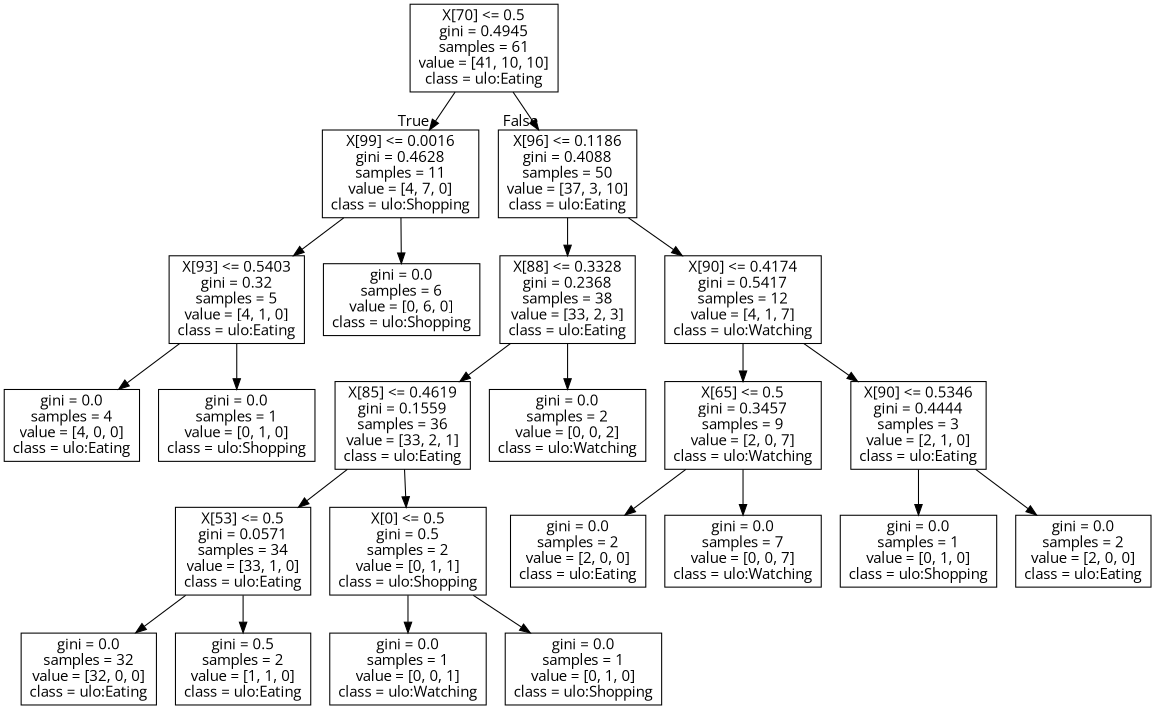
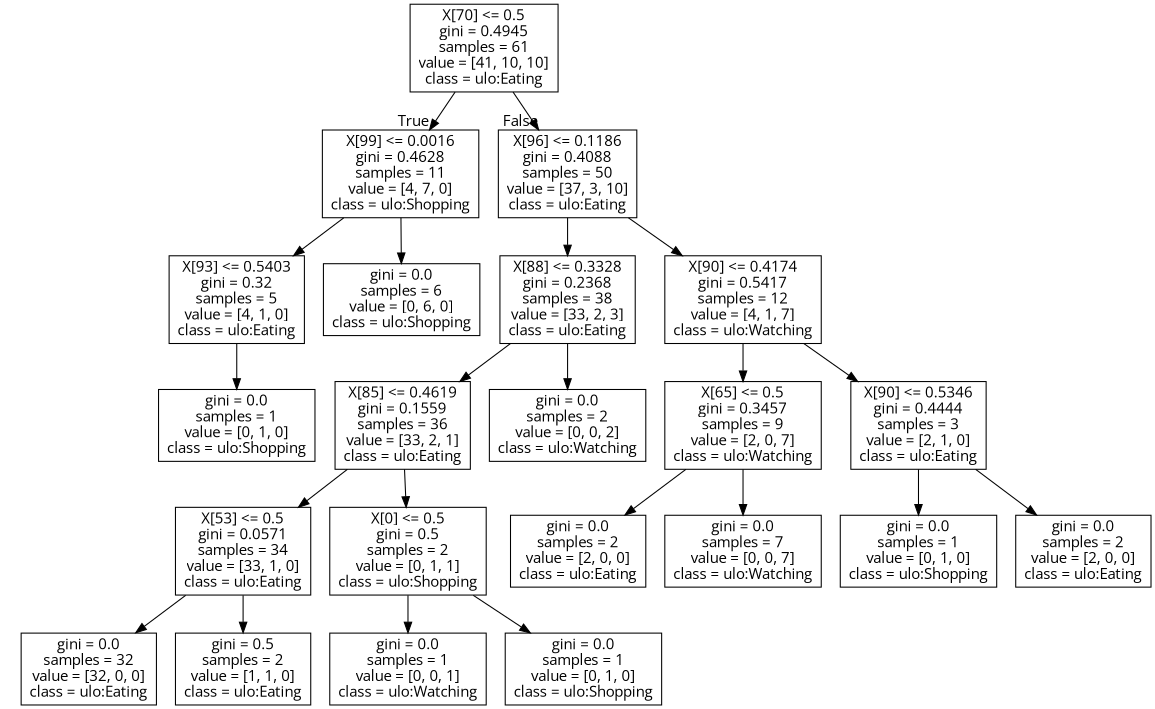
  digraph {
    fontname="Open Sans"
    node [shape=box fontname="Open Sans"]
    edge [fontname="Open Sans"]
    n1 [label="X[70] <= 0.5\ngini = 0.4945\nsamples = 61\nvalue = [41, 10, 10]\nclass = ulo:Eating"]
    n2 [label="X[99] <= 0.0016\ngini = 0.4628\nsamples = 11\nvalue = [4, 7, 0]\nclass = ulo:Shopping"]
    n3 [label="X[96] <= 0.1186\ngini = 0.4088\nsamples = 50\nvalue = [37, 3, 10]\nclass = ulo:Eating"]
    n4 [label="X[93] <= 0.5403\ngini = 0.32\nsamples = 5\nvalue = [4, 1, 0]\nclass = ulo:Eating"]
    n5 [label="gini = 0.0\nsamples = 6\nvalue = [0, 6, 0]\nclass = ulo:Shopping"]
-   n6 [label="gini = 0.0\nsamples = 4\nvalue = [4, 0, 0]\nclass = ulo:Eating"]
    n7 [label="gini = 0.0\nsamples = 1\nvalue = [0, 1, 0]\nclass = ulo:Shopping"]
    n8 [label="X[88] <= 0.3328\ngini = 0.2368\nsamples = 38\nvalue = [33, 2, 3]\nclass = ulo:Eating"]
    n9 [label="X[90] <= 0.4174\ngini = 0.5417\nsamples = 12\nvalue = [4, 1, 7]\nclass = ulo:Watching"]
    n10 [label="X[85] <= 0.4619\ngini = 0.1559\nsamples = 36\nvalue = [33, 2, 1]\nclass = ulo:Eating"]
    n11 [label="gini = 0.0\nsamples = 2\nvalue = [0, 0, 2]\nclass = ulo:Watching"]
    n12 [label="X[53] <= 0.5\ngini = 0.0571\nsamples = 34\nvalue = [33, 1, 0]\nclass = ulo:Eating"]
    n13 [label="X[0] <= 0.5\ngini = 0.5\nsamples = 2\nvalue = [0, 1, 1]\nclass = ulo:Shopping"]
    n14 [label="gini = 0.0\nsamples = 32\nvalue = [32, 0, 0]\nclass = ulo:Eating"]
    n15 [label="gini = 0.5\nsamples = 2\nvalue = [1, 1, 0]\nclass = ulo:Eating"]
    n16 [label="gini = 0.0\nsamples = 1\nvalue = [0, 0, 1]\nclass = ulo:Watching"]
    n17 [label="gini = 0.0\nsamples = 1\nvalue = [0, 1, 0]\nclass = ulo:Shopping"]
    n18 [label="X[65] <= 0.5\ngini = 0.3457\nsamples = 9\nvalue = [2, 0, 7]\nclass = ulo:Watching"]
    n19 [label="X[90] <= 0.5346\ngini = 0.4444\nsamples = 3\nvalue = [2, 1, 0]\nclass = ulo:Eating"]
    n20 [label="gini = 0.0\nsamples = 2\nvalue = [2, 0, 0]\nclass = ulo:Eating"]
    n21 [label="gini = 0.0\nsamples = 7\nvalue = [0, 0, 7]\nclass = ulo:Watching"]
    n22 [label="gini = 0.0\nsamples = 1\nvalue = [0, 1, 0]\nclass = ulo:Shopping"]
    n23 [label="gini = 0.0\nsamples = 2\nvalue = [2, 0, 0]\nclass = ulo:Eating"]
    n1 -> n2 [headlabel=True labelangle=45 labeldistance=2.5]
    n1 -> n3 [headlabel=False labelangle=-45 labeldistance=2.5]
    n2 -> n4
    n2 -> n5
    n3 -> n8
    n3 -> n9
-   n4 -> n6
    n4 -> n7
    n8 -> n10
    n8 -> n11
    n9 -> n18
    n9 -> n19
    n10 -> n12
    n10 -> n13
    n12 -> n14
    n12 -> n15
    n13 -> n16
    n13 -> n17
    n18 -> n20
    n18 -> n21
    n19 -> n22
    n19 -> n23
  }
